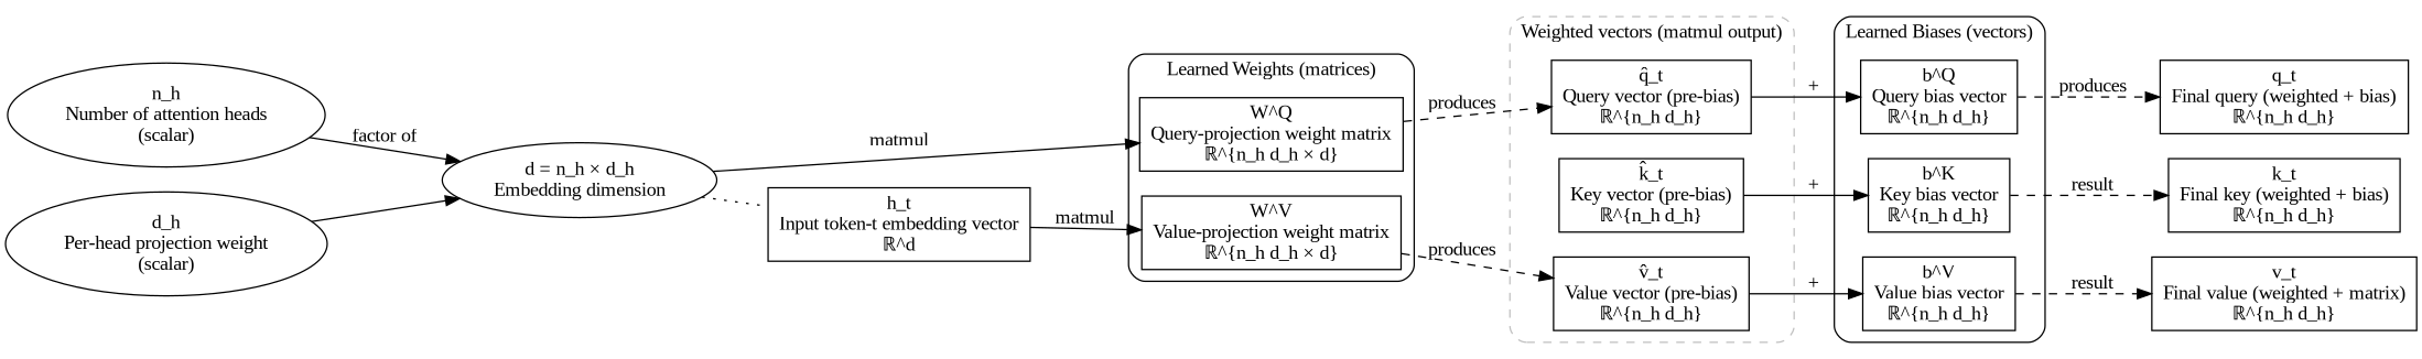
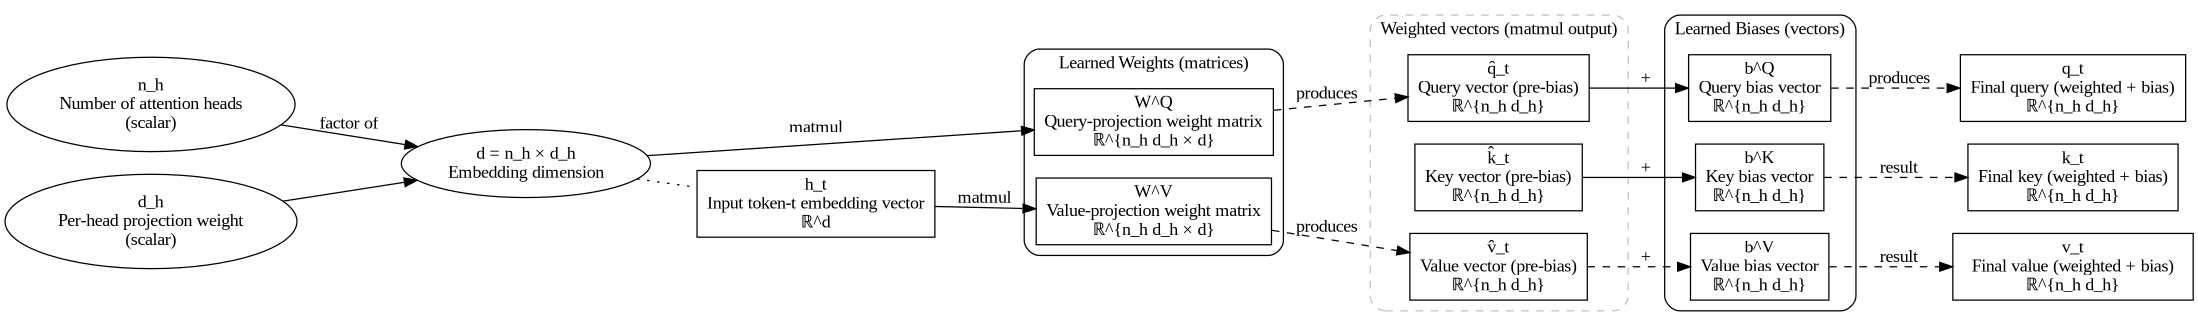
  digraph {
    fontname="Liberation Serif"
    rankdir=LR
    node [fontname="Liberation Serif" shape=box]
    edge [fontname="Liberation Serif"]
    n1 [label="W^Q\nQuery-projection weight matrix\nℝ^{n_h d_h × d}"]
    n2 [label="W^V\nValue-projection weight matrix\nℝ^{n_h d_h × d}"]
    n3 [label="q̂_t\nQuery vector (pre-bias)\nℝ^{n_h d_h}"]
    n4 [label="k̂_t\nKey vector (pre-bias)\nℝ^{n_h d_h}"]
    n5 [label="v̂_t\nValue vector (pre-bias)\nℝ^{n_h d_h}"]
    n6 [label="b^Q\nQuery bias vector\nℝ^{n_h d_h}"]
    n7 [label="b^K\nKey bias vector\nℝ^{n_h d_h}"]
    n8 [label="b^V\nValue bias vector\nℝ^{n_h d_h}"]
    n9 [label="q_t\nFinal query (weighted + bias)\nℝ^{n_h d_h}"]
    n10 [label="k_t\nFinal key (weighted + bias)\nℝ^{n_h d_h}"]
-   n11 [label="v_t\nFinal value (weighted + matrix)\nℝ^{n_h d_h}"]
+   n11 [label="v_t\nFinal value (weighted + bias)\nℝ^{n_h d_h}"]
    n12 [label="n_h\nNumber of attention heads\n(scalar)" shape=ellipse]
    n13 [label="d = n_h × d_h\nEmbedding dimension" shape=ellipse]
    n14 [label="h_t\nInput token-t embedding vector\nℝ^d"]
    n15 [label="d_h\nPer-head projection weight\n(scalar)" shape=ellipse]
    subgraph cluster_1 {
      label="Learned Weights (matrices)"
      style=rounded
      n1
      n2
    }
    subgraph cluster_2 {
      color=gray
      label="Weighted vectors (matmul output)"
      style="rounded,dashed"
      n3
      n4
      n5
    }
    subgraph cluster_3 {
      label="Learned Biases (vectors)"
      style=rounded
      n6
      n7
      n8
    }
    n1 -> n3 [label=produces style=dashed]
    n2 -> n5 [label=produces style=dashed]
    n3 -> n6 [label="+"]
    n4 -> n7 [label="+"]
-   n5 -> n8 [label="+"]
+   n5 -> n8 [label="+" style=dashed]
    n6 -> n9 [label=produces style=dashed]
    n7 -> n10 [label=result style=dashed]
    n8 -> n11 [label=result style=dashed]
    n12 -> n13 [label="factor of"]
    n13 -> n1 [label=matmul]
    n13 -> n14 [arrowhead=none style=dotted]
    n14 -> n2 [label=matmul]
    n15 -> n13
  }
